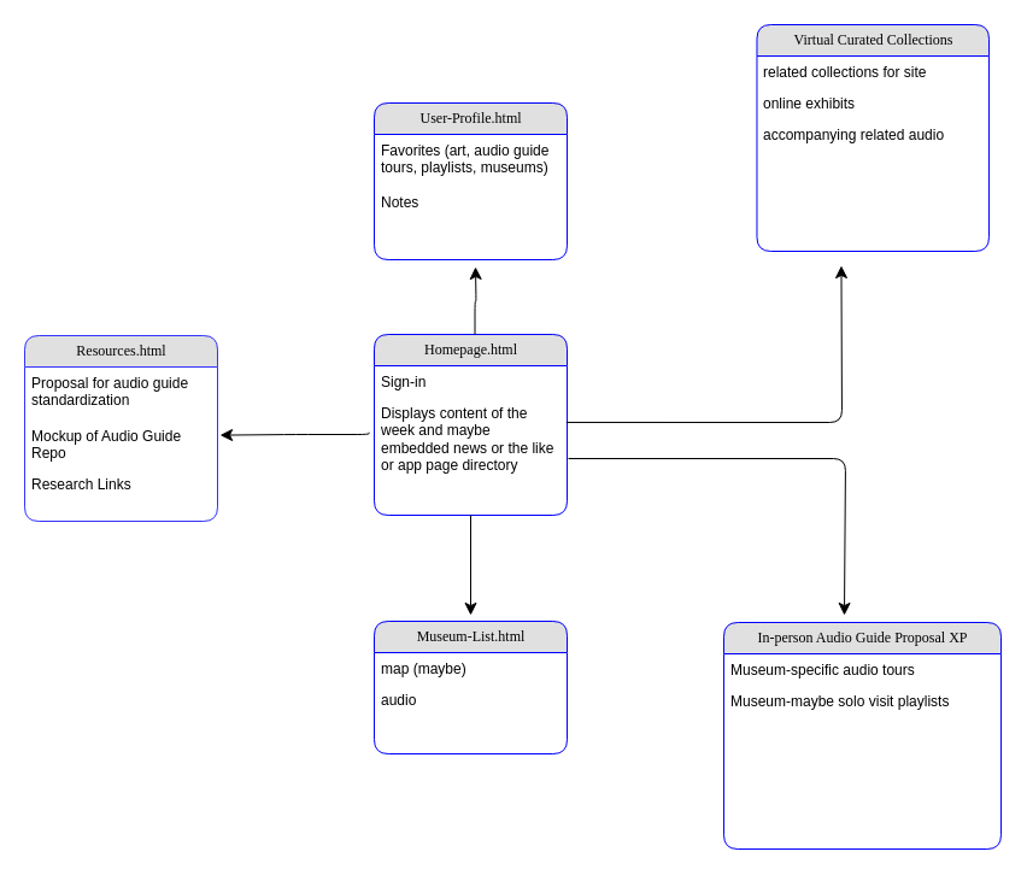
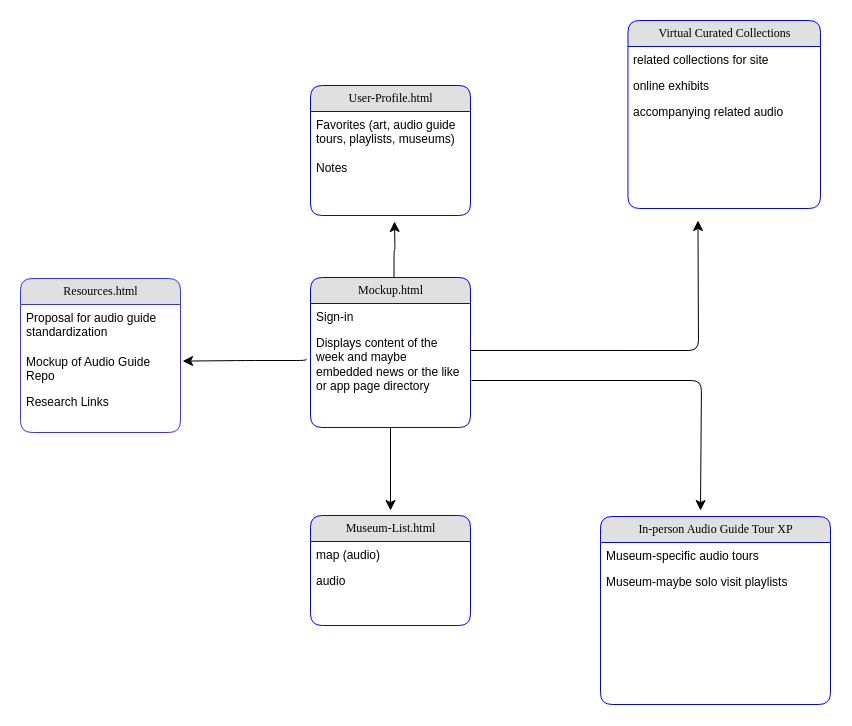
  <mxCell id="0" />
  <mxCell id="1" parent="0" />
  <mxCell id="2" value="User-Profile.html" style="swimlane;html=1;fontStyle=0;childLayout=stackLayout;horizontal=1;startSize=26;fillColor=#e0e0e0;horizontalStack=0;resizeParent=1;resizeLast=0;collapsible=1;marginBottom=0;swimlaneFillColor=#ffffff;align=center;rounded=1;shadow=0;comic=0;labelBackgroundColor=none;strokeWidth=1;fontFamily=Verdana;fontSize=12;strokeColor=#0000FF;" parent="1" vertex="1"><mxGeometry x="310" y="85" width="160" height="130" as="geometry" /></mxCell>
  <mxCell id="3" value="&lt;div&gt;Favorites (art, audio guide tours, playlists, museums)&lt;/div&gt;&lt;div&gt;&lt;br&gt;&lt;/div&gt;&lt;div&gt;Notes&lt;br&gt;&lt;/div&gt;" style="text;html=1;strokeColor=none;fillColor=none;spacingLeft=4;spacingRight=4;whiteSpace=wrap;overflow=hidden;rotatable=0;points=[[0,0.5],[1,0.5]];portConstraint=eastwest;" parent="2" vertex="1"><mxGeometry y="26" width="160" height="94" as="geometry" /></mxCell>
  <mxCell id="4" value="Resources.html" style="swimlane;html=1;fontStyle=0;childLayout=stackLayout;horizontal=1;startSize=26;fillColor=#e0e0e0;horizontalStack=0;resizeParent=1;resizeLast=0;collapsible=1;marginBottom=0;swimlaneFillColor=#ffffff;align=center;rounded=1;shadow=0;comic=0;labelBackgroundColor=none;strokeWidth=1;fontFamily=Verdana;fontSize=12;strokeColor=#3333FF;" parent="1" vertex="1"><mxGeometry x="20" y="278" width="160" height="154" as="geometry" /></mxCell>
  <mxCell id="5" value="Proposal for audio guide standardization" style="text;html=1;strokeColor=none;fillColor=none;spacingLeft=4;spacingRight=4;whiteSpace=wrap;overflow=hidden;rotatable=0;points=[[0,0.5],[1,0.5]];portConstraint=eastwest;" parent="4" vertex="1"><mxGeometry y="26" width="160" height="44" as="geometry" /></mxCell>
  <mxCell id="6" value="Mockup of Audio Guide Repo" style="text;html=1;strokeColor=none;fillColor=none;spacingLeft=4;spacingRight=4;whiteSpace=wrap;overflow=hidden;rotatable=0;points=[[0,0.5],[1,0.5]];portConstraint=eastwest;" parent="4" vertex="1"><mxGeometry y="70" width="160" height="40" as="geometry" /></mxCell>
  <mxCell id="7" value="Research Links" style="text;html=1;strokeColor=none;fillColor=none;spacingLeft=4;spacingRight=4;whiteSpace=wrap;overflow=hidden;rotatable=0;points=[[0,0.5],[1,0.5]];portConstraint=eastwest;" parent="4" vertex="1"><mxGeometry y="110" width="160" height="26" as="geometry" /></mxCell>
  <mxCell id="8" value="Virtual Curated Collections" style="swimlane;html=1;fontStyle=0;childLayout=stackLayout;horizontal=1;startSize=26;fillColor=#e0e0e0;horizontalStack=0;resizeParent=1;resizeLast=0;collapsible=1;marginBottom=0;swimlaneFillColor=#ffffff;align=center;rounded=1;shadow=0;comic=0;labelBackgroundColor=none;strokeWidth=1;fontFamily=Verdana;fontSize=12;strokeColor=#0000FF;" parent="1" vertex="1"><mxGeometry x="627.47" y="20" width="192.53" height="188" as="geometry" /></mxCell>
  <mxCell id="9" value="related collections for site" style="text;html=1;strokeColor=none;fillColor=none;spacingLeft=4;spacingRight=4;whiteSpace=wrap;overflow=hidden;rotatable=0;points=[[0,0.5],[1,0.5]];portConstraint=eastwest;" parent="8" vertex="1"><mxGeometry y="26" width="192.53" height="26" as="geometry" /></mxCell>
  <mxCell id="10" value="online exhibits" style="text;html=1;strokeColor=none;fillColor=none;spacingLeft=4;spacingRight=4;whiteSpace=wrap;overflow=hidden;rotatable=0;points=[[0,0.5],[1,0.5]];portConstraint=eastwest;" parent="8" vertex="1"><mxGeometry y="52" width="192.53" height="26" as="geometry" /></mxCell>
  <mxCell id="11" value="accompanying related audio" style="text;html=1;strokeColor=none;fillColor=none;spacingLeft=4;spacingRight=4;whiteSpace=wrap;overflow=hidden;rotatable=0;points=[[0,0.5],[1,0.5]];portConstraint=eastwest;" parent="8" vertex="1"><mxGeometry y="78" width="192.53" height="84" as="geometry" /></mxCell>
- <mxCell id="12" value="Homepage.html" style="swimlane;html=1;fontStyle=0;childLayout=stackLayout;horizontal=1;startSize=26;fillColor=#e0e0e0;horizontalStack=0;resizeParent=1;resizeLast=0;collapsible=1;marginBottom=0;swimlaneFillColor=#ffffff;align=center;rounded=1;shadow=0;comic=0;labelBackgroundColor=none;strokeWidth=1;fontFamily=Verdana;fontSize=12;strokeColor=#0000FF;" parent="1" vertex="1"><mxGeometry x="310" y="277" width="160" height="150" as="geometry" /></mxCell>
+ <mxCell id="12" value="Mockup.html" style="swimlane;html=1;fontStyle=0;childLayout=stackLayout;horizontal=1;startSize=26;fillColor=#e0e0e0;horizontalStack=0;resizeParent=1;resizeLast=0;collapsible=1;marginBottom=0;swimlaneFillColor=#ffffff;align=center;rounded=1;shadow=0;comic=0;labelBackgroundColor=none;strokeWidth=1;fontFamily=Verdana;fontSize=12;strokeColor=#0000FF;" parent="1" vertex="1"><mxGeometry x="310" y="277" width="160" height="150" as="geometry" /></mxCell>
  <mxCell id="13" value="Sign-in" style="text;html=1;strokeColor=none;fillColor=none;spacingLeft=4;spacingRight=4;whiteSpace=wrap;overflow=hidden;rotatable=0;points=[[0,0.5],[1,0.5]];portConstraint=eastwest;" parent="12" vertex="1"><mxGeometry y="26" width="160" height="26" as="geometry" /></mxCell>
  <mxCell id="14" value="Displays content of the week and maybe embedded news or the like or app page directory" style="text;html=1;strokeColor=none;fillColor=none;spacingLeft=4;spacingRight=4;whiteSpace=wrap;overflow=hidden;rotatable=0;points=[[0,0.5],[1,0.5]];portConstraint=eastwest;" parent="12" vertex="1"><mxGeometry y="52" width="160" height="78" as="geometry" /></mxCell>
  <mxCell id="15" value="Museum-List.html" style="swimlane;html=1;fontStyle=0;childLayout=stackLayout;horizontal=1;startSize=26;fillColor=#e0e0e0;horizontalStack=0;resizeParent=1;resizeLast=0;collapsible=1;marginBottom=0;swimlaneFillColor=#ffffff;align=center;rounded=1;shadow=0;comic=0;labelBackgroundColor=none;strokeWidth=1;fontFamily=Verdana;fontSize=12;strokeColor=#0000FF;" parent="1" vertex="1"><mxGeometry x="310" y="515" width="160" height="110" as="geometry" /></mxCell>
- <mxCell id="16" value="map (maybe)" style="text;html=1;strokeColor=none;fillColor=none;spacingLeft=4;spacingRight=4;whiteSpace=wrap;overflow=hidden;rotatable=0;points=[[0,0.5],[1,0.5]];portConstraint=eastwest;" parent="15" vertex="1"><mxGeometry y="26" width="160" height="26" as="geometry" /></mxCell>
+ <mxCell id="16" value="map (audio)" style="text;html=1;strokeColor=none;fillColor=none;spacingLeft=4;spacingRight=4;whiteSpace=wrap;overflow=hidden;rotatable=0;points=[[0,0.5],[1,0.5]];portConstraint=eastwest;" parent="15" vertex="1"><mxGeometry y="26" width="160" height="26" as="geometry" /></mxCell>
  <mxCell id="17" value="audio" style="text;html=1;strokeColor=none;fillColor=none;spacingLeft=4;spacingRight=4;whiteSpace=wrap;overflow=hidden;rotatable=0;points=[[0,0.5],[1,0.5]];portConstraint=eastwest;" parent="15" vertex="1"><mxGeometry y="52" width="160" height="26" as="geometry" /></mxCell>
  <mxCell id="18" style="edgeStyle=orthogonalEdgeStyle;html=1;labelBackgroundColor=none;startFill=0;startSize=8;endFill=1;endSize=8;fontFamily=Verdana;fontSize=12;exitX=0.5;exitY=1;exitDx=0;exitDy=0;" parent="1" source="12" edge="1"><mxGeometry relative="1" as="geometry"><mxPoint x="390" y="510" as="targetPoint" /></mxGeometry></mxCell>
  <mxCell id="19" style="edgeStyle=orthogonalEdgeStyle;html=1;labelBackgroundColor=none;startFill=0;startSize=8;endFill=1;endSize=8;fontFamily=Verdana;fontSize=12;exitX=0.522;exitY=0;exitDx=0;exitDy=0;exitPerimeter=0;" parent="1" source="12" edge="1"><mxGeometry relative="1" as="geometry"><mxPoint x="394" y="221" as="targetPoint" /></mxGeometry></mxCell>
  <mxCell id="20" style="edgeStyle=orthogonalEdgeStyle;html=1;exitX=-0.027;exitY=0.375;labelBackgroundColor=none;startFill=0;startSize=8;endFill=1;endSize=8;fontFamily=Verdana;fontSize=12;exitDx=0;exitDy=0;exitPerimeter=0;entryX=1.013;entryY=0.315;entryDx=0;entryDy=0;entryPerimeter=0;" parent="1" source="14" target="6" edge="1"><mxGeometry relative="1" as="geometry"><Array as="points"><mxPoint x="306" y="360" /><mxPoint x="245" y="360" /></Array><mxPoint x="210" y="420" as="targetPoint" /></mxGeometry></mxCell>
  <mxCell id="21" style="edgeStyle=orthogonalEdgeStyle;html=1;labelBackgroundColor=none;startFill=0;startSize=8;endFill=1;endSize=8;fontFamily=Verdana;fontSize=12;" parent="1" edge="1"><mxGeometry relative="1" as="geometry"><mxPoint x="700" y="510" as="targetPoint" /><mxPoint x="471" y="380" as="sourcePoint" /><Array as="points"><mxPoint x="471" y="380" /><mxPoint x="701" y="380" /></Array></mxGeometry></mxCell>
  <mxCell id="22" style="edgeStyle=orthogonalEdgeStyle;html=1;exitX=0.996;exitY=0.269;labelBackgroundColor=none;startFill=0;startSize=8;endFill=1;endSize=8;fontFamily=Verdana;fontSize=12;exitDx=0;exitDy=0;exitPerimeter=0;" parent="1" source="14" edge="1"><mxGeometry relative="1" as="geometry"><mxPoint x="697.47" y="220" as="targetPoint" /><mxPoint x="540" y="350.004" as="sourcePoint" /></mxGeometry></mxCell>
- <mxCell id="23" value="In-person Audio Guide Proposal XP" style="swimlane;html=1;fontStyle=0;childLayout=stackLayout;horizontal=1;startSize=26;fillColor=#e0e0e0;horizontalStack=0;resizeParent=1;resizeLast=0;collapsible=1;marginBottom=0;swimlaneFillColor=#ffffff;align=center;rounded=1;shadow=0;comic=0;labelBackgroundColor=none;strokeWidth=1;fontFamily=Verdana;fontSize=12;strokeColor=#0000FF;" parent="1" vertex="1"><mxGeometry x="600" y="516" width="230" height="188" as="geometry" /></mxCell>
+ <mxCell id="23" value="In-person Audio Guide Tour XP" style="swimlane;html=1;fontStyle=0;childLayout=stackLayout;horizontal=1;startSize=26;fillColor=#e0e0e0;horizontalStack=0;resizeParent=1;resizeLast=0;collapsible=1;marginBottom=0;swimlaneFillColor=#ffffff;align=center;rounded=1;shadow=0;comic=0;labelBackgroundColor=none;strokeWidth=1;fontFamily=Verdana;fontSize=12;strokeColor=#0000FF;" parent="1" vertex="1"><mxGeometry x="600" y="516" width="230" height="188" as="geometry" /></mxCell>
  <mxCell id="24" value="Museum-specific audio tours" style="text;html=1;strokeColor=none;fillColor=none;spacingLeft=4;spacingRight=4;whiteSpace=wrap;overflow=hidden;rotatable=0;points=[[0,0.5],[1,0.5]];portConstraint=eastwest;" parent="23" vertex="1"><mxGeometry y="26" width="230" height="26" as="geometry" /></mxCell>
  <mxCell id="25" value="Museum-maybe solo visit playlists" style="text;html=1;strokeColor=none;fillColor=none;spacingLeft=4;spacingRight=4;whiteSpace=wrap;overflow=hidden;rotatable=0;points=[[0,0.5],[1,0.5]];portConstraint=eastwest;" parent="23" vertex="1"><mxGeometry y="52" width="230" height="26" as="geometry" /></mxCell>
